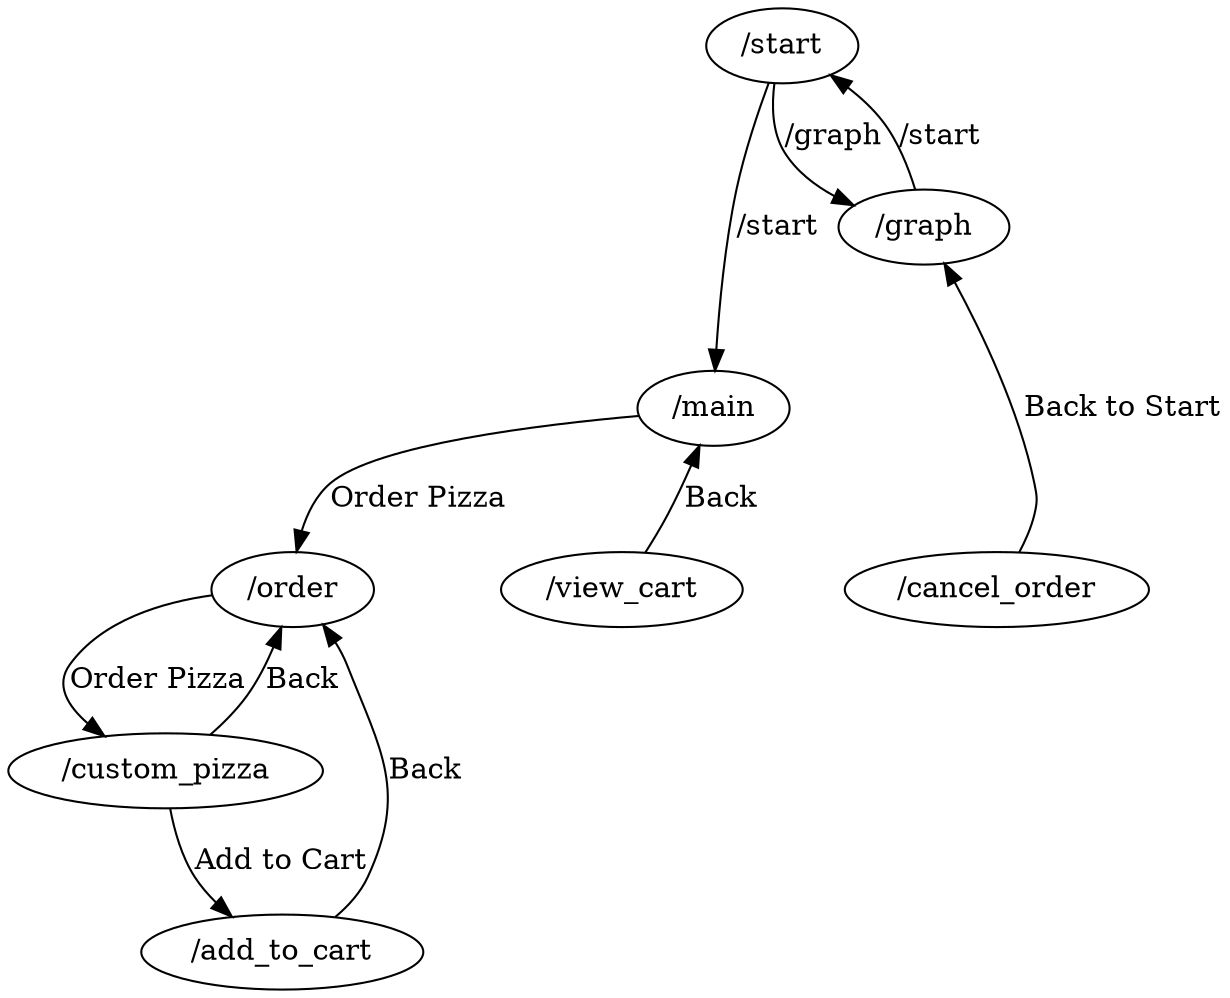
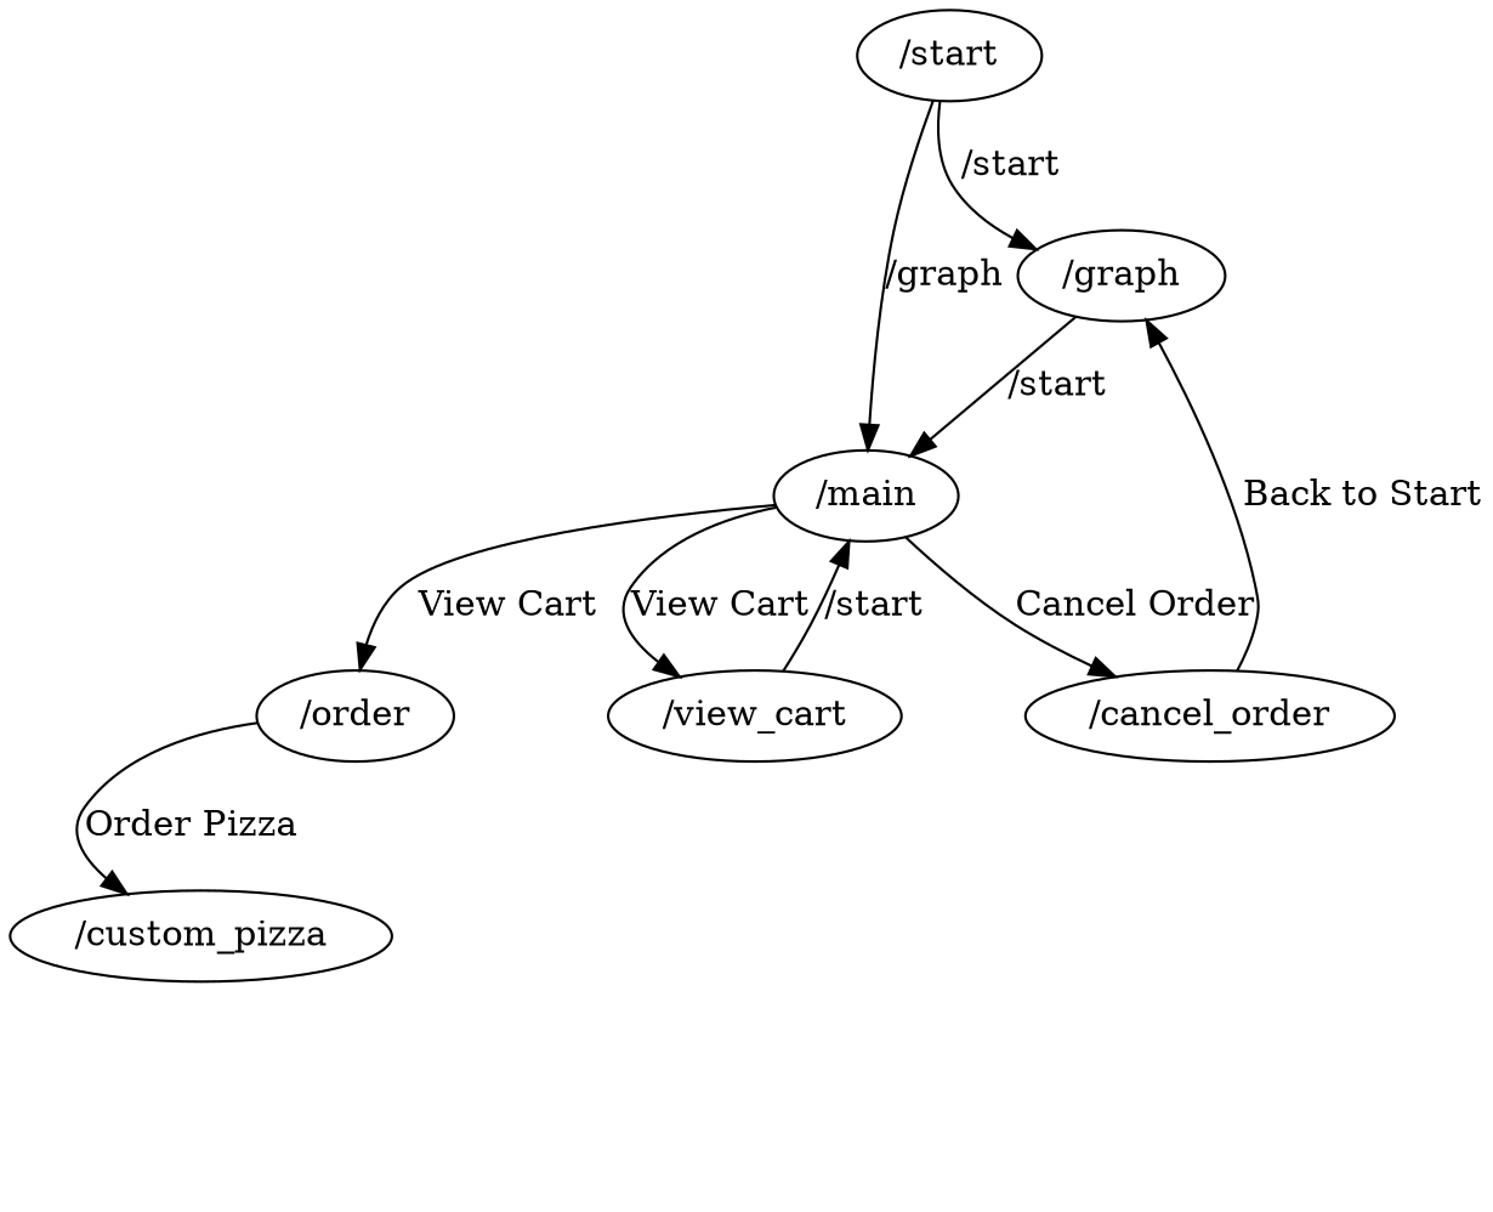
  digraph {
    "/start"
    "/graph"
    "/main"
    "/order"
    "/view_cart"
    "/cancel_order"
    "/custom_pizza"
-   "/add_to_cart"
-   "/start" -> "/graph" [label="/graph"]
-   "/start" -> "/main" [label="/start"]
-   "/graph" -> "/start" [label="/start"]
-   "/main" -> "/order" [label="Order Pizza"]
+   "/start" -> "/graph" [label="/start"]
+   "/start" -> "/main" [label="/graph"]
+   "/graph" -> "/main" [label="/start"]
+   "/main" -> "/order" [label="View Cart"]
+   "/main" -> "/view_cart" [label="View Cart"]
+   "/main" -> "/cancel_order" [label="Cancel Order"]
    "/order" -> "/custom_pizza" [label="Order Pizza"]
-   "/view_cart" -> "/main" [label=Back]
+   "/view_cart" -> "/main" [label="/start"]
    "/cancel_order" -> "/graph" [label="Back to Start"]
-   "/custom_pizza" -> "/order" [label=Back]
-   "/custom_pizza" -> "/add_to_cart" [label="Add to Cart"]
-   "/add_to_cart" -> "/order" [label=Back]
  }
